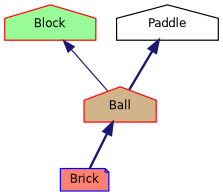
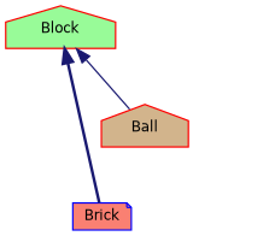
  digraph {
    rankdir=TB
    node [color=red fontname=Helvetica fontsize=10 shape=house style=filled]
    edge [color=midnightblue dir=back fontname=Helvetica fontsize=10 labelfontname=Helvetica labelfontsize=10 style=bold]
    n1 [fillcolor=palegreen height=0.2 label=Block width=0.4]
    n2 [color=blue fillcolor=salmon height=0.2 label=Brick shape=note width=0.4]
    n3 [fillcolor=tan height=0.2 label=Ball width=0.4]
-   n4 [color=black fillcolor=white height=0.2 label=Paddle width=0.4]
-   n3 -> n2
+   n1 -> n2
    n1 -> n3 [style=solid]
-   n4 -> n3
  }
